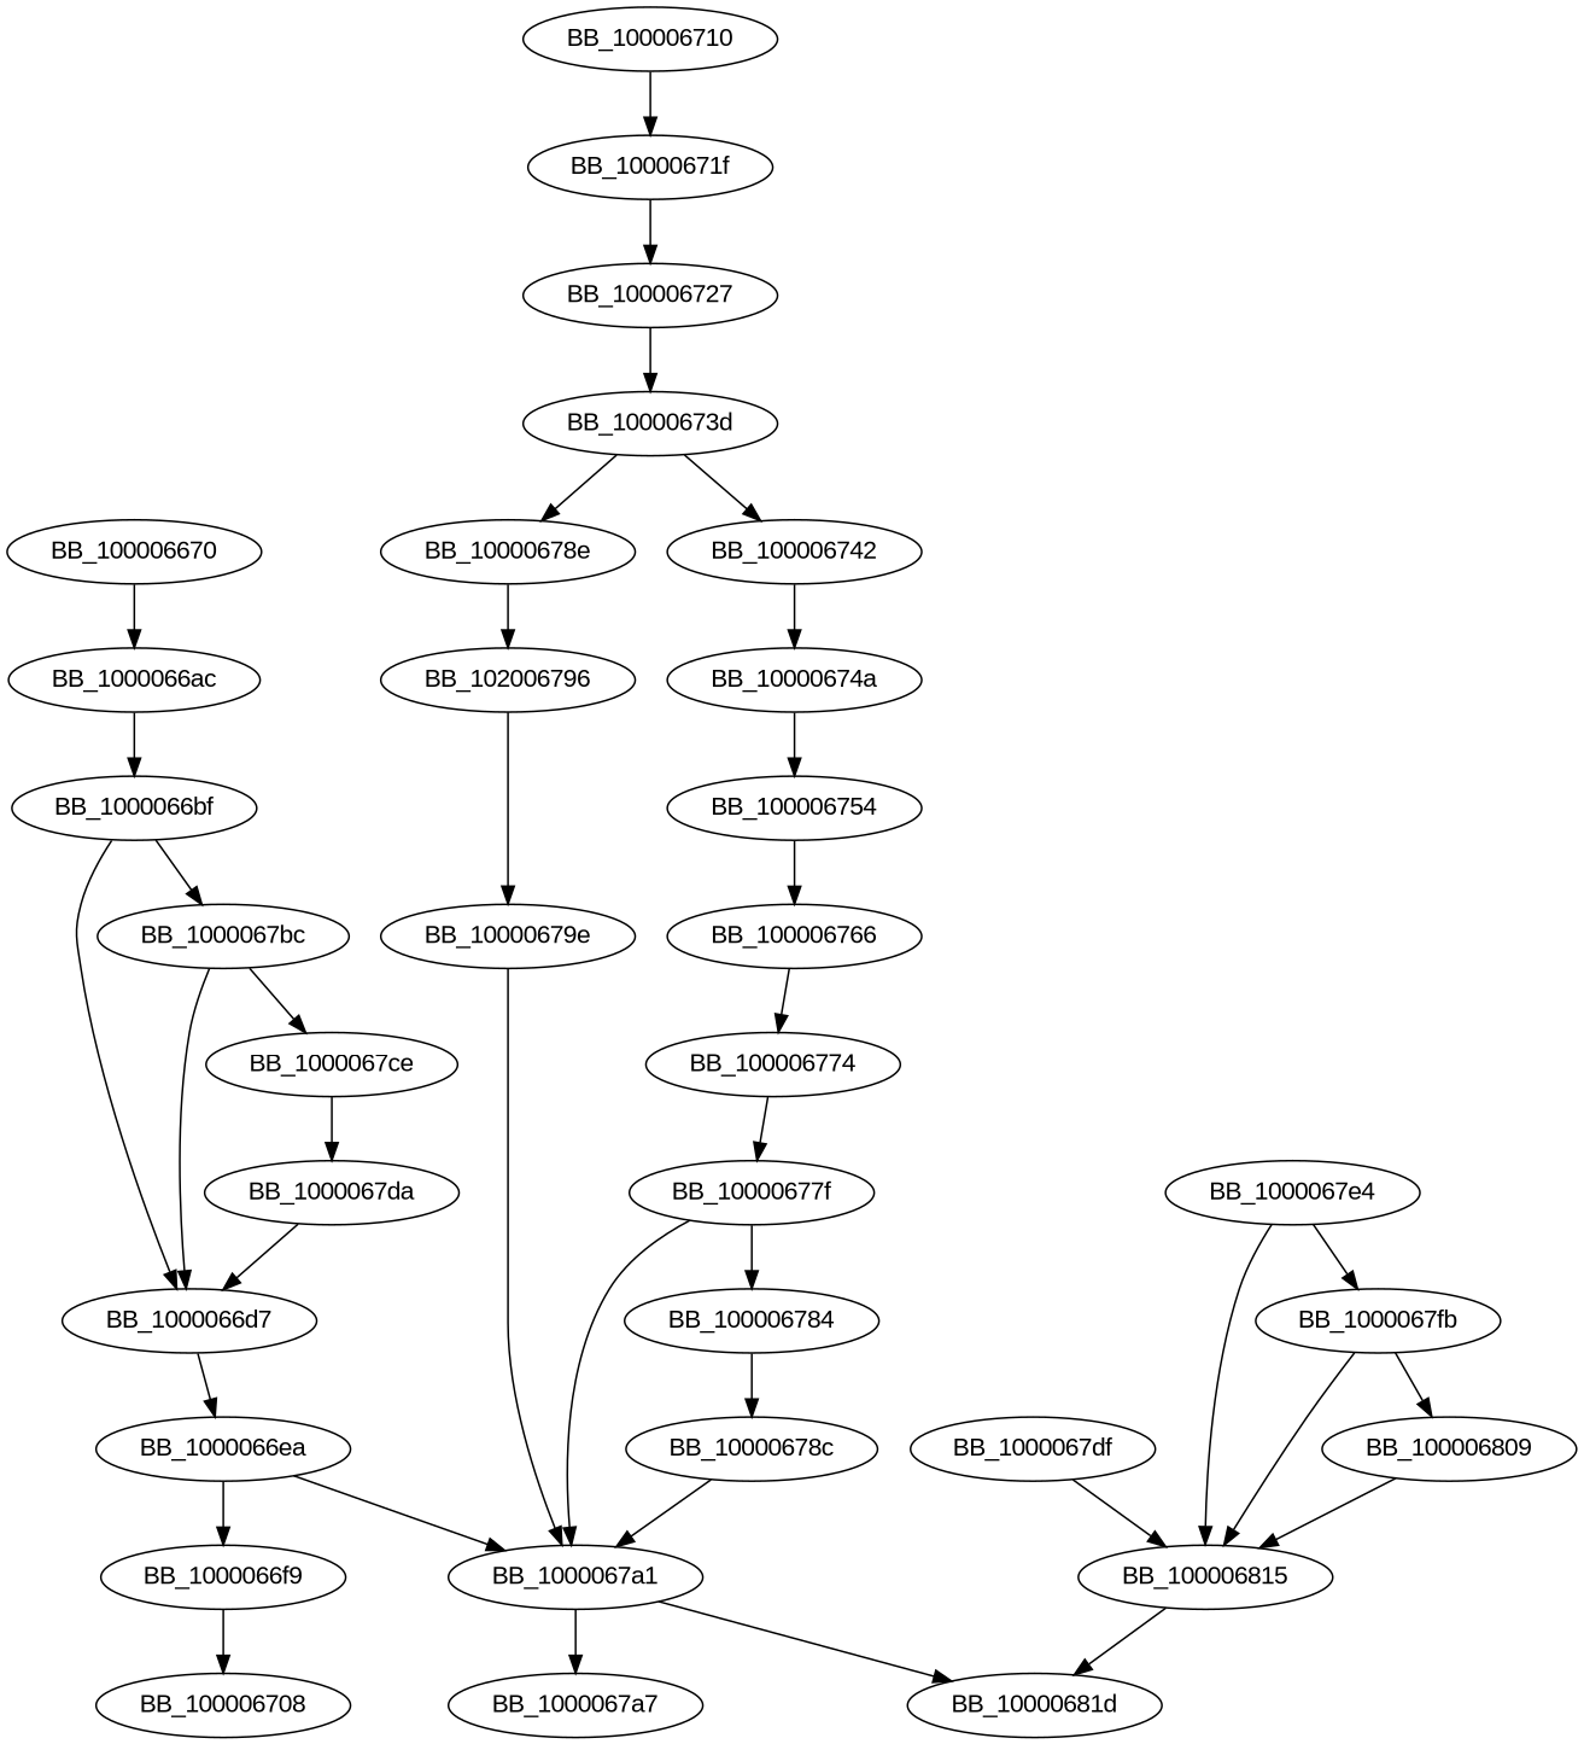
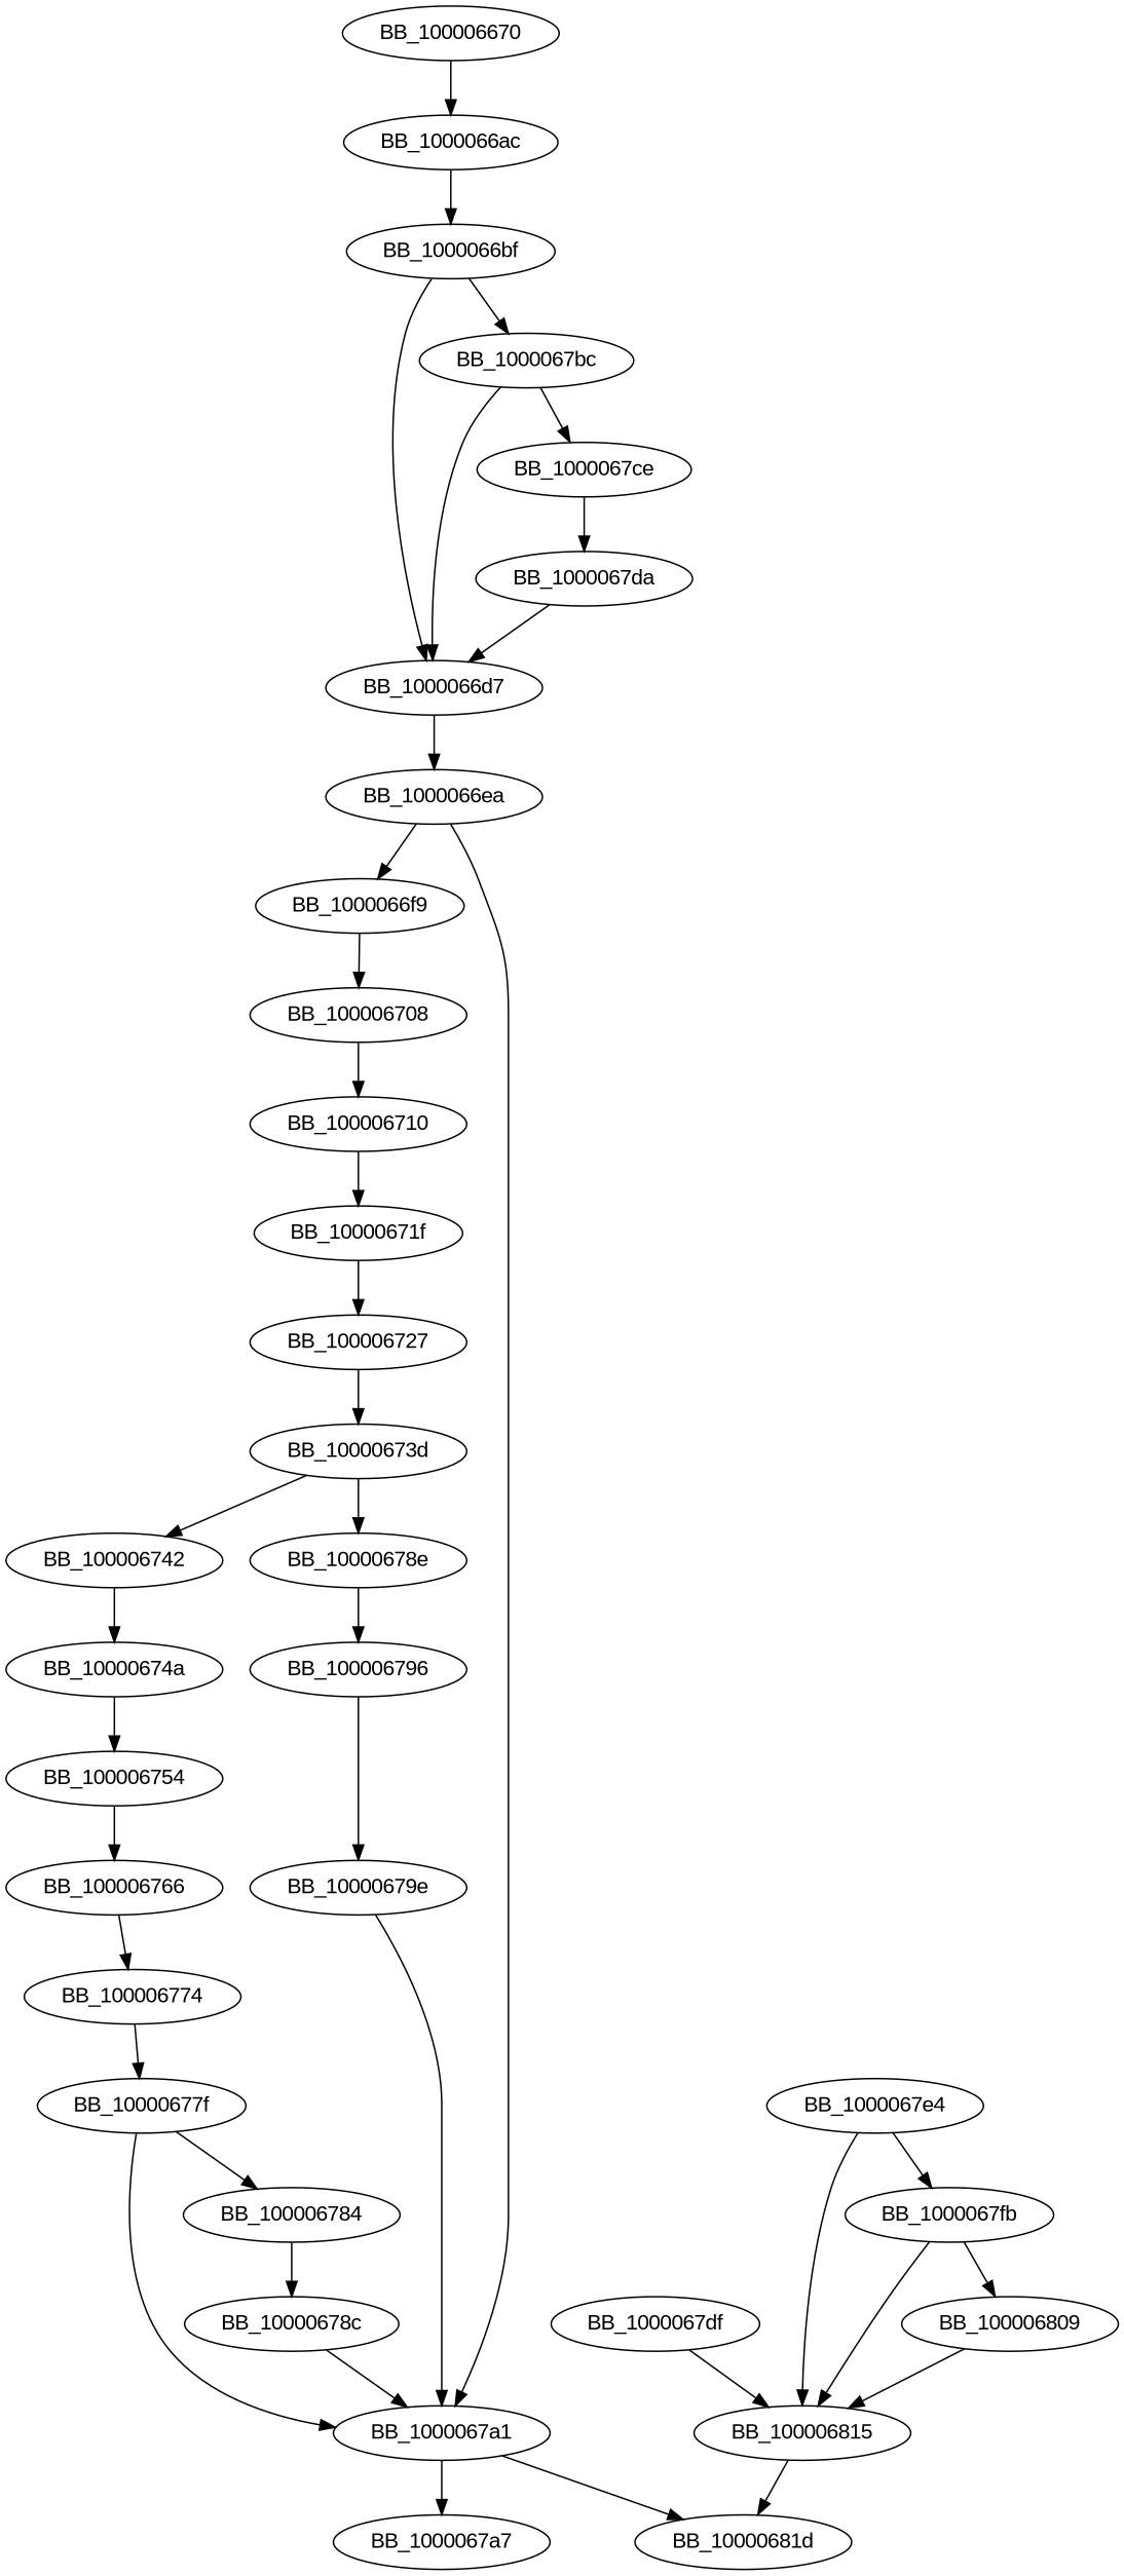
  digraph {
    fontname="Liberation Sans"
    node [fontname="Liberation Sans"]
    edge [fontname="Liberation Sans"]
    BB_100006670
    BB_1000066ac
    BB_1000066bf
    BB_1000066d7
    BB_1000067bc
    BB_1000066ea
    BB_1000067ce
    BB_1000066f9
    BB_1000067a1
    BB_1000067da
    BB_100006708
    BB_1000067a7
    BB_10000681d
    BB_100006710
    BB_10000671f
    BB_100006727
    BB_10000673d
    BB_100006742
    BB_10000678e
    BB_10000674a
-   BB_100006796 [label=BB_102006796]
+   BB_100006796
    BB_100006754
    BB_10000679e
    BB_100006766
    BB_100006774
    BB_10000677f
    BB_100006784
    BB_10000678c
    BB_1000067df
    BB_100006815
    BB_1000067e4
    BB_1000067fb
    BB_100006809
    BB_100006670 -> BB_1000066ac
    BB_1000066ac -> BB_1000066bf
    BB_1000066bf -> BB_1000066d7
    BB_1000066bf -> BB_1000067bc
    BB_1000066d7 -> BB_1000066ea
    BB_1000067bc -> BB_1000066d7
    BB_1000067bc -> BB_1000067ce
    BB_1000066ea -> BB_1000066f9
    BB_1000066ea -> BB_1000067a1
    BB_1000067ce -> BB_1000067da
    BB_1000066f9 -> BB_100006708
    BB_1000067a1 -> BB_1000067a7
    BB_1000067a1 -> BB_10000681d
    BB_1000067da -> BB_1000066d7
+   BB_100006708 -> BB_100006710
    BB_100006710 -> BB_10000671f
    BB_10000671f -> BB_100006727
    BB_100006727 -> BB_10000673d
    BB_10000673d -> BB_100006742
    BB_10000673d -> BB_10000678e
    BB_100006742 -> BB_10000674a
    BB_10000678e -> BB_100006796
    BB_10000674a -> BB_100006754
    BB_100006796 -> BB_10000679e
    BB_100006754 -> BB_100006766
    BB_10000679e -> BB_1000067a1
    BB_100006766 -> BB_100006774
    BB_100006774 -> BB_10000677f
    BB_10000677f -> BB_1000067a1
    BB_10000677f -> BB_100006784
    BB_100006784 -> BB_10000678c
    BB_10000678c -> BB_1000067a1
    BB_1000067df -> BB_100006815
    BB_100006815 -> BB_10000681d
    BB_1000067e4 -> BB_100006815
    BB_1000067e4 -> BB_1000067fb
    BB_1000067fb -> BB_100006815
    BB_1000067fb -> BB_100006809
    BB_100006809 -> BB_100006815
  }
